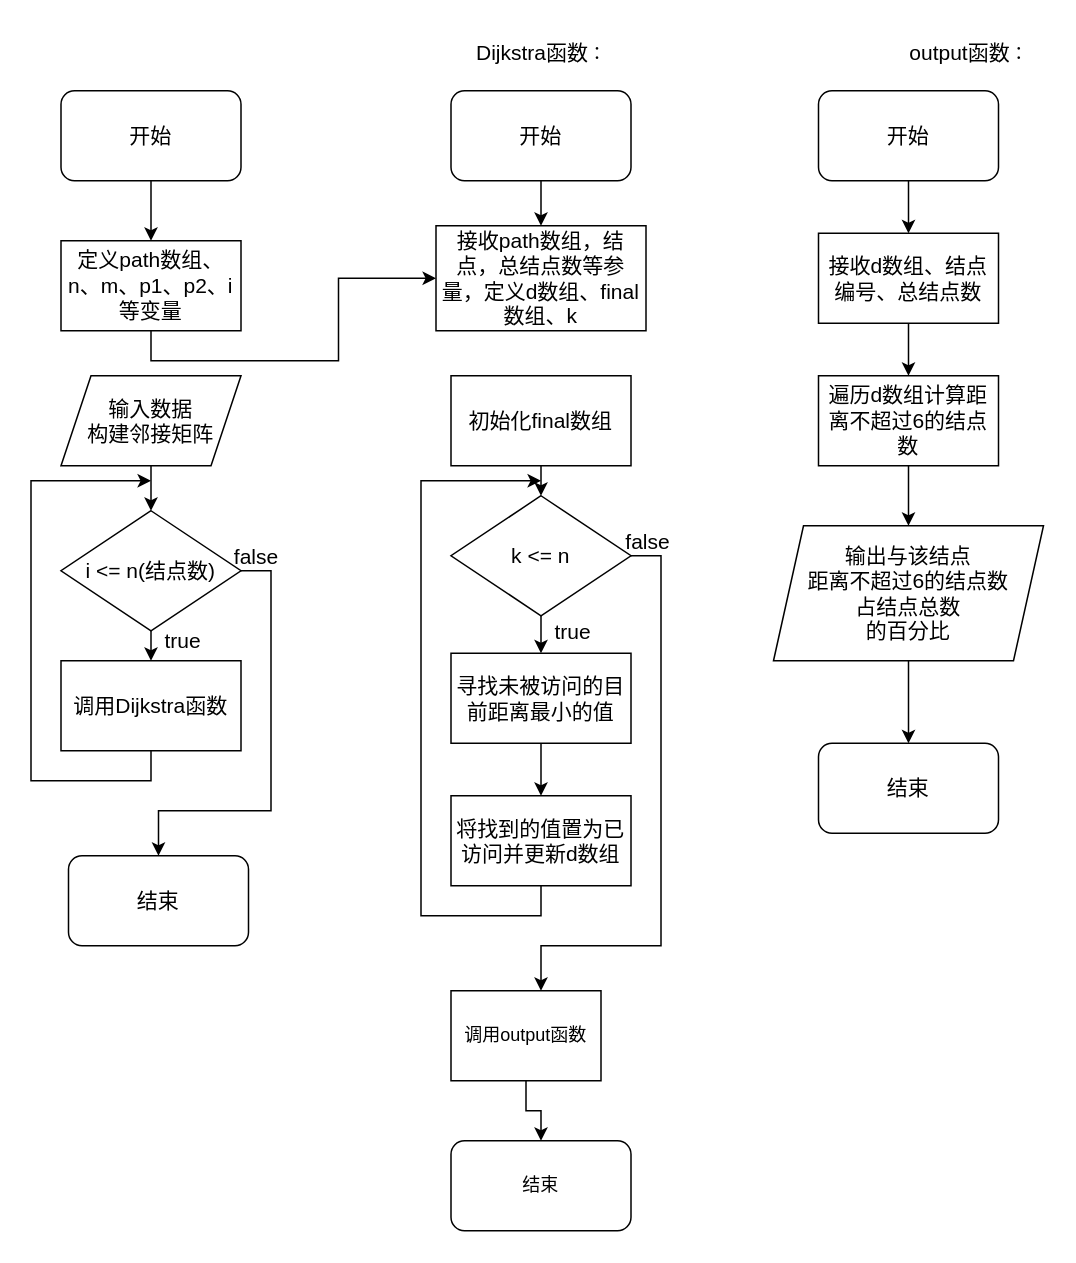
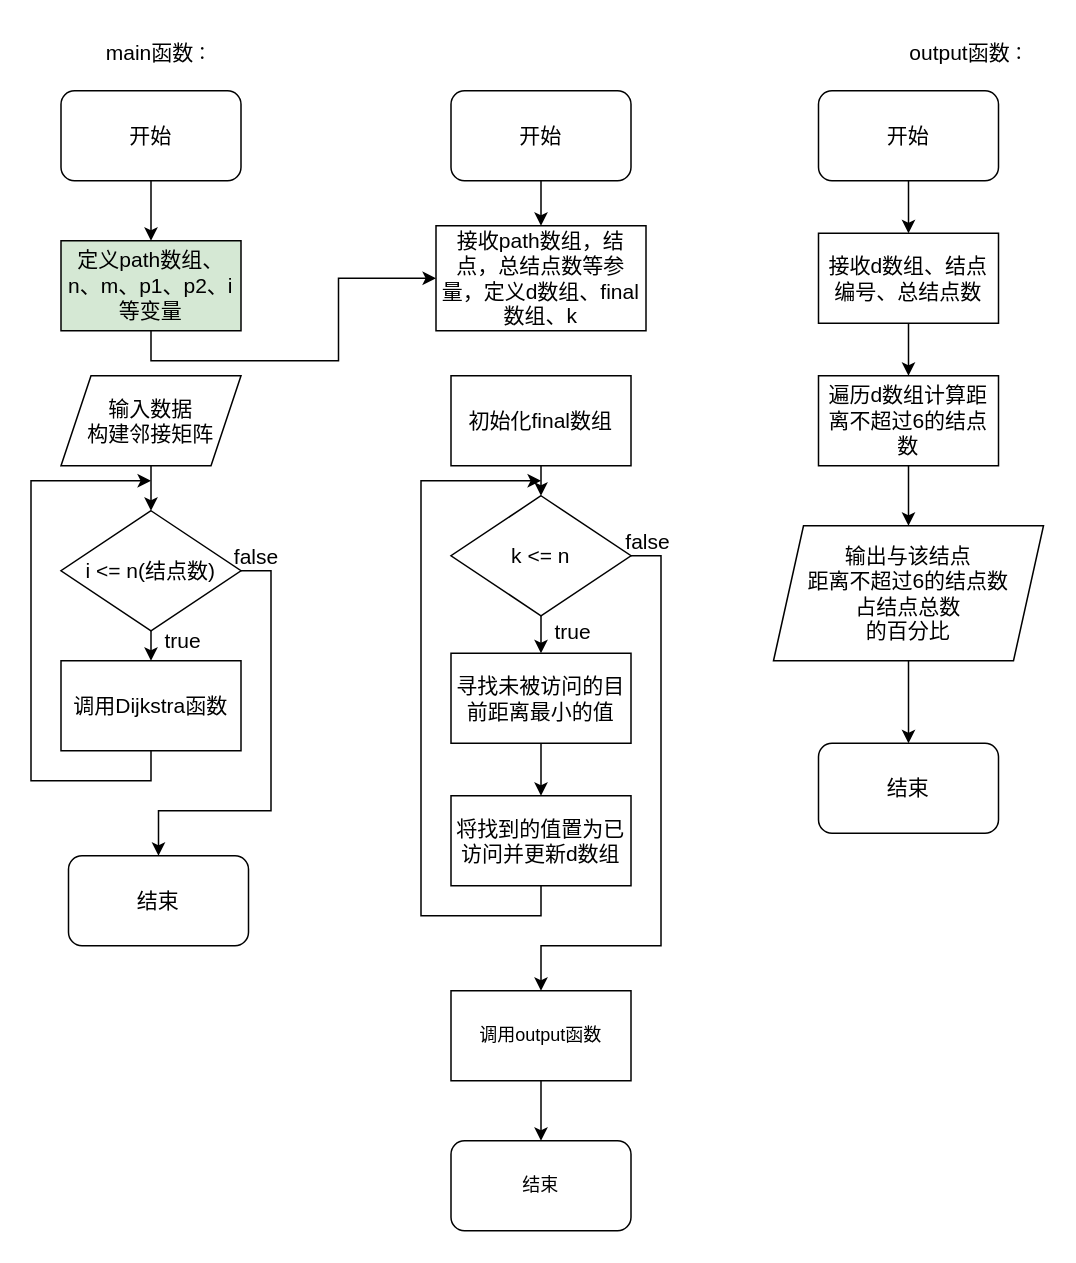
  <mxCell id="0" />
  <mxCell id="1" parent="0" />
  <mxCell id="2" style="edgeStyle=orthogonalEdgeStyle;rounded=0;orthogonalLoop=1;jettySize=auto;html=1;exitX=0.5;exitY=1;exitDx=0;exitDy=0;" parent="1" source="3" target="4" edge="1"><mxGeometry relative="1" as="geometry" /></mxCell>
  <mxCell id="3" value="&lt;font style=&quot;font-size: 14px;&quot;&gt;开始&lt;/font&gt;" style="rounded=1;whiteSpace=wrap;html=1;" parent="1" vertex="1"><mxGeometry x="300" y="60" width="120" height="60" as="geometry" /></mxCell>
  <mxCell id="4" value="&lt;font style=&quot;font-size: 14px;&quot;&gt;接收path数组，结点，总结点数等参量，&lt;/font&gt;&lt;font style=&quot;font-size: 14px;&quot;&gt;定义d数组、final数组、k&lt;/font&gt;" style="rounded=0;whiteSpace=wrap;html=1;" parent="1" vertex="1"><mxGeometry x="290" y="150" width="140" height="70" as="geometry" /></mxCell>
  <mxCell id="5" style="edgeStyle=orthogonalEdgeStyle;rounded=0;orthogonalLoop=1;jettySize=auto;html=1;exitX=0.5;exitY=1;exitDx=0;exitDy=0;entryX=0.5;entryY=0;entryDx=0;entryDy=0;" parent="1" source="6" target="11" edge="1"><mxGeometry relative="1" as="geometry" /></mxCell>
  <mxCell id="6" value="&lt;font style=&quot;font-size: 14px;&quot;&gt;初始化final数组&lt;/font&gt;" style="rounded=0;whiteSpace=wrap;html=1;" parent="1" vertex="1"><mxGeometry x="300" y="250" width="120" height="60" as="geometry" /></mxCell>
  <mxCell id="7" style="edgeStyle=orthogonalEdgeStyle;rounded=0;orthogonalLoop=1;jettySize=auto;html=1;exitX=0.5;exitY=1;exitDx=0;exitDy=0;entryX=0.5;entryY=0;entryDx=0;entryDy=0;" parent="1" source="11" target="13" edge="1"><mxGeometry relative="1" as="geometry" /></mxCell>
  <mxCell id="8" value="&lt;font style=&quot;font-size: 14px;&quot;&gt;true&lt;/font&gt;" style="edgeLabel;html=1;align=center;verticalAlign=middle;resizable=0;points=[];" parent="7" vertex="1" connectable="0"><mxGeometry x="-0.44" y="3" relative="1" as="geometry"><mxPoint x="17" y="3" as="offset" /></mxGeometry></mxCell>
  <mxCell id="9" style="edgeStyle=orthogonalEdgeStyle;rounded=0;orthogonalLoop=1;jettySize=auto;html=1;exitX=1;exitY=0.5;exitDx=0;exitDy=0;" parent="1" source="11" target="17" edge="1"><mxGeometry relative="1" as="geometry"><Array as="points"><mxPoint x="440" y="370" /><mxPoint x="440" y="630" /><mxPoint x="360" y="630" /></Array></mxGeometry></mxCell>
  <mxCell id="10" value="&lt;font style=&quot;font-size: 14px;&quot;&gt;false&lt;/font&gt;" style="edgeLabel;html=1;align=center;verticalAlign=middle;resizable=0;points=[];" parent="9" vertex="1" connectable="0"><mxGeometry x="-0.667" y="-1" relative="1" as="geometry"><mxPoint x="-9" y="-55" as="offset" /></mxGeometry></mxCell>
  <mxCell id="11" value="&lt;font style=&quot;font-size: 14px;&quot;&gt;k &amp;lt;= n&lt;/font&gt;" style="rhombus;whiteSpace=wrap;html=1;" parent="1" vertex="1"><mxGeometry x="300" y="330" width="120" height="80" as="geometry" /></mxCell>
  <mxCell id="12" style="edgeStyle=orthogonalEdgeStyle;rounded=0;orthogonalLoop=1;jettySize=auto;html=1;exitX=0.5;exitY=1;exitDx=0;exitDy=0;entryX=0.5;entryY=0;entryDx=0;entryDy=0;" parent="1" source="13" target="15" edge="1"><mxGeometry relative="1" as="geometry" /></mxCell>
  <mxCell id="13" value="&lt;font style=&quot;font-size: 14px;&quot;&gt;寻找未被访问的目前距离最小的值&lt;/font&gt;" style="rounded=0;whiteSpace=wrap;html=1;" parent="1" vertex="1"><mxGeometry x="300" y="435" width="120" height="60" as="geometry" /></mxCell>
  <mxCell id="14" style="edgeStyle=orthogonalEdgeStyle;rounded=0;orthogonalLoop=1;jettySize=auto;html=1;exitX=0.5;exitY=1;exitDx=0;exitDy=0;" parent="1" source="15" edge="1"><mxGeometry relative="1" as="geometry"><mxPoint x="360" y="320" as="targetPoint" /><Array as="points"><mxPoint x="360" y="610" /><mxPoint x="280" y="610" /><mxPoint x="280" y="320" /></Array></mxGeometry></mxCell>
  <mxCell id="15" value="&lt;font style=&quot;font-size: 14px;&quot;&gt;将找到的值置为已访问并更新d数组&lt;/font&gt;" style="rounded=0;whiteSpace=wrap;html=1;" parent="1" vertex="1"><mxGeometry x="300" y="530" width="120" height="60" as="geometry" /></mxCell>
  <mxCell id="16" style="edgeStyle=orthogonalEdgeStyle;rounded=0;orthogonalLoop=1;jettySize=auto;html=1;exitX=0.5;exitY=1;exitDx=0;exitDy=0;entryX=0.5;entryY=0;entryDx=0;entryDy=0;" parent="1" source="17" target="18" edge="1"><mxGeometry relative="1" as="geometry" /></mxCell>
- <mxCell id="17" value="调用output函数" style="rounded=0;whiteSpace=wrap;html=1;" parent="1" vertex="1"><mxGeometry x="300" y="660" width="100" height="60" as="geometry" /></mxCell>
+ <mxCell id="17" value="调用output函数" style="rounded=0;whiteSpace=wrap;html=1;" parent="1" vertex="1"><mxGeometry x="300" y="660" width="120" height="60" as="geometry" /></mxCell>
  <mxCell id="18" value="结束" style="rounded=1;whiteSpace=wrap;html=1;" parent="1" vertex="1"><mxGeometry x="300" y="760" width="120" height="60" as="geometry" /></mxCell>
- <mxCell id="19" value="&lt;font style=&quot;font-size: 14px;&quot;&gt;Dijkstra函数&lt;/font&gt;：" style="text;html=1;align=center;verticalAlign=middle;resizable=0;points=[];autosize=1;strokeColor=none;fillColor=none;" parent="1" vertex="1"><mxGeometry x="305" y="20" width="110" height="30" as="geometry" /></mxCell>
  <mxCell id="20" style="edgeStyle=orthogonalEdgeStyle;rounded=0;orthogonalLoop=1;jettySize=auto;html=1;exitX=0.5;exitY=1;exitDx=0;exitDy=0;entryX=0.5;entryY=0;entryDx=0;entryDy=0;" parent="1" source="21" target="24" edge="1"><mxGeometry relative="1" as="geometry" /></mxCell>
  <mxCell id="21" value="&lt;font style=&quot;font-size: 14px;&quot;&gt;开始&lt;/font&gt;" style="rounded=1;whiteSpace=wrap;html=1;" parent="1" vertex="1"><mxGeometry x="40" y="60" width="120" height="60" as="geometry" /></mxCell>
+ <mxCell id="22" value="&lt;font style=&quot;font-size: 14px;&quot;&gt;main函数&lt;/font&gt;：" style="text;html=1;align=center;verticalAlign=middle;resizable=0;points=[];autosize=1;strokeColor=none;fillColor=none;" parent="1" vertex="1"><mxGeometry x="60" y="20" width="90" height="30" as="geometry" /></mxCell>
  <mxCell id="23" style="edgeStyle=orthogonalEdgeStyle;rounded=0;orthogonalLoop=1;jettySize=auto;html=1;exitX=0.5;exitY=1;exitDx=0;exitDy=0;" parent="1" source="24" target="4" edge="1"><mxGeometry relative="1" as="geometry" /></mxCell>
- <mxCell id="24" value="&lt;font style=&quot;font-size: 14px;&quot;&gt;定义path数组、n、m、p1、p2、i等变量&lt;/font&gt;" style="rounded=0;whiteSpace=wrap;html=1;" parent="1" vertex="1"><mxGeometry x="40" y="160" width="120" height="60" as="geometry" /></mxCell>
+ <mxCell id="24" value="&lt;font style=&quot;font-size: 14px;&quot;&gt;定义path数组、n、m、p1、p2、i等变量&lt;/font&gt;" style="rounded=0;whiteSpace=wrap;html=1;fillColor=#d5e8d4;" parent="1" vertex="1"><mxGeometry x="40" y="160" width="120" height="60" as="geometry" /></mxCell>
  <mxCell id="25" style="edgeStyle=orthogonalEdgeStyle;rounded=0;orthogonalLoop=1;jettySize=auto;html=1;exitX=0.5;exitY=1;exitDx=0;exitDy=0;entryX=0.5;entryY=0;entryDx=0;entryDy=0;" parent="1" source="26" target="31" edge="1"><mxGeometry relative="1" as="geometry" /></mxCell>
  <mxCell id="26" value="&lt;div&gt;&lt;font style=&quot;font-size: 14px;&quot;&gt;输入数据&lt;/font&gt;&lt;/div&gt;&lt;div&gt;&lt;font style=&quot;font-size: 14px;&quot;&gt;构建邻接矩阵&lt;/font&gt;&lt;/div&gt;" style="shape=parallelogram;perimeter=parallelogramPerimeter;whiteSpace=wrap;html=1;fixedSize=1;" parent="1" vertex="1"><mxGeometry x="40" y="250" width="120" height="60" as="geometry" /></mxCell>
  <mxCell id="27" style="edgeStyle=orthogonalEdgeStyle;rounded=0;orthogonalLoop=1;jettySize=auto;html=1;exitX=0.5;exitY=1;exitDx=0;exitDy=0;entryX=0.5;entryY=0;entryDx=0;entryDy=0;" parent="1" source="31" target="33" edge="1"><mxGeometry relative="1" as="geometry" /></mxCell>
  <mxCell id="28" value="&lt;div&gt;&lt;font style=&quot;font-size: 14px;&quot;&gt;true&lt;/font&gt;&lt;/div&gt;" style="edgeLabel;html=1;align=center;verticalAlign=middle;resizable=0;points=[];" parent="27" vertex="1" connectable="0"><mxGeometry x="-0.4" y="2" relative="1" as="geometry"><mxPoint x="18" as="offset" /></mxGeometry></mxCell>
  <mxCell id="29" style="edgeStyle=orthogonalEdgeStyle;rounded=0;orthogonalLoop=1;jettySize=auto;html=1;exitX=1;exitY=0.5;exitDx=0;exitDy=0;" parent="1" source="31" target="34" edge="1"><mxGeometry relative="1" as="geometry"><Array as="points"><mxPoint x="180" y="380" /><mxPoint x="180" y="540" /><mxPoint x="105" y="540" /></Array></mxGeometry></mxCell>
  <mxCell id="30" value="&lt;font style=&quot;font-size: 14px;&quot;&gt;false&lt;/font&gt;" style="edgeLabel;html=1;align=center;verticalAlign=middle;resizable=0;points=[];" parent="29" vertex="1" connectable="0"><mxGeometry x="-0.864" relative="1" as="geometry"><mxPoint x="-10" y="-10" as="offset" /></mxGeometry></mxCell>
  <mxCell id="31" value="&lt;font style=&quot;font-size: 14px;&quot;&gt;i &amp;lt;= n(结点数)&lt;br&gt;&lt;/font&gt;" style="rhombus;whiteSpace=wrap;html=1;" parent="1" vertex="1"><mxGeometry x="40" y="340" width="120" height="80" as="geometry" /></mxCell>
  <mxCell id="32" style="edgeStyle=orthogonalEdgeStyle;rounded=0;orthogonalLoop=1;jettySize=auto;html=1;exitX=0.5;exitY=1;exitDx=0;exitDy=0;" parent="1" source="33" edge="1"><mxGeometry relative="1" as="geometry"><mxPoint x="100" y="320" as="targetPoint" /><Array as="points"><mxPoint x="100" y="520" /><mxPoint x="20" y="520" /><mxPoint x="20" y="320" /><mxPoint x="40" y="320" /></Array></mxGeometry></mxCell>
  <mxCell id="33" value="&lt;font style=&quot;font-size: 14px;&quot;&gt;调用Dijkstra函数&lt;/font&gt;" style="rounded=0;whiteSpace=wrap;html=1;" parent="1" vertex="1"><mxGeometry x="40" y="440" width="120" height="60" as="geometry" /></mxCell>
  <mxCell id="34" value="&lt;font style=&quot;font-size: 14px;&quot;&gt;结束&lt;/font&gt;" style="rounded=1;whiteSpace=wrap;html=1;" parent="1" vertex="1"><mxGeometry x="45" y="570" width="120" height="60" as="geometry" /></mxCell>
  <mxCell id="35" value="&lt;font style=&quot;font-size: 14px;&quot;&gt;output函数&lt;/font&gt;：" style="text;html=1;align=center;verticalAlign=middle;resizable=0;points=[];autosize=1;strokeColor=none;fillColor=none;" parent="1" vertex="1"><mxGeometry x="595" y="20" width="100" height="30" as="geometry" /></mxCell>
  <mxCell id="36" style="edgeStyle=orthogonalEdgeStyle;rounded=0;orthogonalLoop=1;jettySize=auto;html=1;exitX=0.5;exitY=1;exitDx=0;exitDy=0;entryX=0.5;entryY=0;entryDx=0;entryDy=0;" parent="1" source="37" target="39" edge="1"><mxGeometry relative="1" as="geometry" /></mxCell>
  <mxCell id="37" value="&lt;font style=&quot;font-size: 14px;&quot;&gt;开始&lt;/font&gt;" style="rounded=1;whiteSpace=wrap;html=1;" parent="1" vertex="1"><mxGeometry x="545" y="60" width="120" height="60" as="geometry" /></mxCell>
  <mxCell id="38" style="edgeStyle=orthogonalEdgeStyle;rounded=0;orthogonalLoop=1;jettySize=auto;html=1;exitX=0.5;exitY=1;exitDx=0;exitDy=0;entryX=0.5;entryY=0;entryDx=0;entryDy=0;" parent="1" source="39" target="41" edge="1"><mxGeometry relative="1" as="geometry" /></mxCell>
  <mxCell id="39" value="&lt;font style=&quot;font-size: 14px;&quot;&gt;接收d数组、结点编号、总结点数&lt;/font&gt;" style="rounded=0;whiteSpace=wrap;html=1;" parent="1" vertex="1"><mxGeometry x="545" y="155" width="120" height="60" as="geometry" /></mxCell>
  <mxCell id="40" style="edgeStyle=orthogonalEdgeStyle;rounded=0;orthogonalLoop=1;jettySize=auto;html=1;exitX=0.5;exitY=1;exitDx=0;exitDy=0;entryX=0.5;entryY=0;entryDx=0;entryDy=0;" parent="1" source="41" target="43" edge="1"><mxGeometry relative="1" as="geometry" /></mxCell>
  <mxCell id="41" value="&lt;font style=&quot;font-size: 14px;&quot;&gt;遍历d数组计算距离不超过6的结点数&lt;/font&gt;" style="rounded=0;whiteSpace=wrap;html=1;" parent="1" vertex="1"><mxGeometry x="545" y="250" width="120" height="60" as="geometry" /></mxCell>
  <mxCell id="42" style="edgeStyle=orthogonalEdgeStyle;rounded=0;orthogonalLoop=1;jettySize=auto;html=1;exitX=0.5;exitY=1;exitDx=0;exitDy=0;entryX=0.5;entryY=0;entryDx=0;entryDy=0;" parent="1" source="43" target="44" edge="1"><mxGeometry relative="1" as="geometry" /></mxCell>
  <mxCell id="43" value="&lt;div&gt;&lt;font style=&quot;font-size: 14px;&quot;&gt;输出与该结点&lt;/font&gt;&lt;/div&gt;&lt;div&gt;&lt;font style=&quot;font-size: 14px;&quot;&gt;距离不超过6的结点数&lt;/font&gt;&lt;/div&gt;&lt;div&gt;&lt;font style=&quot;font-size: 14px;&quot;&gt;占结点总数&lt;/font&gt;&lt;/div&gt;&lt;div&gt;&lt;font style=&quot;font-size: 14px;&quot;&gt;的百分比&lt;/font&gt;&lt;/div&gt;" style="shape=parallelogram;perimeter=parallelogramPerimeter;whiteSpace=wrap;html=1;fixedSize=1;" parent="1" vertex="1"><mxGeometry x="515" y="350" width="180" height="90" as="geometry" /></mxCell>
  <mxCell id="44" value="&lt;font style=&quot;font-size: 14px;&quot;&gt;结束&lt;/font&gt;" style="rounded=1;whiteSpace=wrap;html=1;" parent="1" vertex="1"><mxGeometry x="545" y="495" width="120" height="60" as="geometry" /></mxCell>
